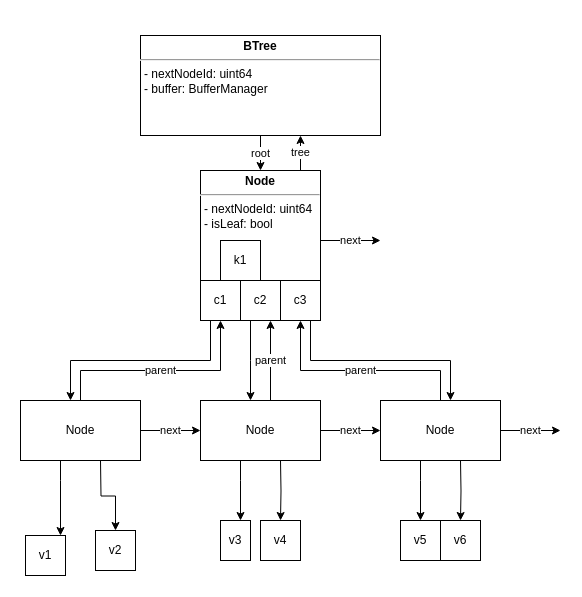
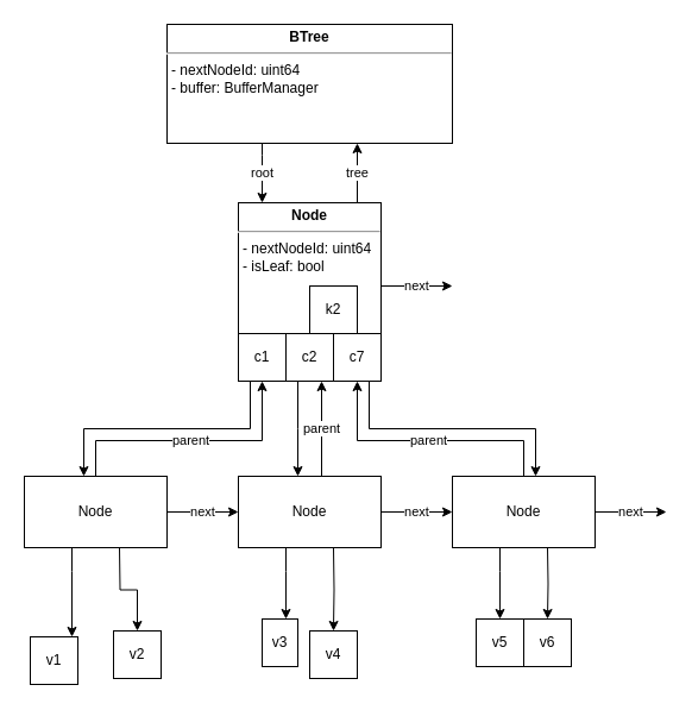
  <mxCell id="0" />
  <mxCell id="1" parent="0" />
  <mxCell id="2" value="root" style="edgeStyle=orthogonalEdgeStyle;rounded=0;orthogonalLoop=1;jettySize=auto;html=1;" edge="1" parent="1" source="3" target="6"><mxGeometry relative="1" as="geometry"><Array as="points"><mxPoint x="220" y="130" /><mxPoint x="220" y="130" /></Array></mxGeometry></mxCell>
- <mxCell id="3" value="&lt;p style=&quot;margin: 4px 0px 0px ; text-align: center ; font-size: 12px&quot;&gt;&lt;b style=&quot;font-size: 12px&quot;&gt;BTree&lt;/b&gt;&lt;/p&gt;&lt;hr style=&quot;font-size: 12px&quot;&gt;&lt;p style=&quot;margin: 0px 0px 0px 4px ; font-size: 12px&quot;&gt;&lt;/p&gt;&lt;p style=&quot;margin: 0px 0px 0px 4px ; font-size: 12px&quot;&gt;&lt;span&gt;- nextNodeId: uint64&lt;/span&gt;&lt;br&gt;&lt;/p&gt;&lt;p style=&quot;margin: 0px 0px 0px 4px ; font-size: 12px&quot;&gt;- buffer: BufferManager&lt;/p&gt;" style="verticalAlign=top;align=left;overflow=fill;fontSize=12;fontFamily=Helvetica;html=1;fillColor=none;" parent="1" vertex="1"><mxGeometry x="140" y="35" width="240" height="100" as="geometry" /></mxCell>
+ <mxCell id="3" value="&lt;p style=&quot;margin: 4px 0px 0px ; text-align: center ; font-size: 12px&quot;&gt;&lt;b style=&quot;font-size: 12px&quot;&gt;BTree&lt;/b&gt;&lt;/p&gt;&lt;hr style=&quot;font-size: 12px&quot;&gt;&lt;p style=&quot;margin: 0px 0px 0px 4px ; font-size: 12px&quot;&gt;&lt;/p&gt;&lt;p style=&quot;margin: 0px 0px 0px 4px ; font-size: 12px&quot;&gt;&lt;span&gt;- nextNodeId: uint64&lt;/span&gt;&lt;br&gt;&lt;/p&gt;&lt;p style=&quot;margin: 0px 0px 0px 4px ; font-size: 12px&quot;&gt;- buffer: BufferManager&lt;/p&gt;" style="verticalAlign=top;align=left;overflow=fill;fontSize=12;fontFamily=Helvetica;html=1;fillColor=none;" parent="1" vertex="1"><mxGeometry x="140" y="20" width="240" height="100" as="geometry" /></mxCell>
  <mxCell id="4" value="tree" style="edgeStyle=orthogonalEdgeStyle;rounded=0;orthogonalLoop=1;jettySize=auto;html=1;" edge="1" parent="1" source="6" target="3"><mxGeometry relative="1" as="geometry"><Array as="points"><mxPoint x="300" y="140" /><mxPoint x="300" y="140" /></Array></mxGeometry></mxCell>
  <mxCell id="5" value="next" style="edgeStyle=orthogonalEdgeStyle;rounded=0;orthogonalLoop=1;jettySize=auto;html=1;" edge="1" parent="1" source="6"><mxGeometry relative="1" as="geometry"><mxPoint x="380" y="240" as="targetPoint" /><Array as="points"><mxPoint x="340" y="240" /><mxPoint x="340" y="240" /></Array></mxGeometry></mxCell>
  <mxCell id="6" value="&lt;p style=&quot;margin: 4px 0px 0px ; text-align: center ; font-size: 12px&quot;&gt;&lt;b style=&quot;font-size: 12px&quot;&gt;Node&lt;/b&gt;&lt;/p&gt;&lt;hr style=&quot;font-size: 12px&quot;&gt;&lt;p style=&quot;margin: 0px 0px 0px 4px ; font-size: 12px&quot;&gt;&lt;/p&gt;&lt;p style=&quot;margin: 0px 0px 0px 4px ; font-size: 12px&quot;&gt;- nextNodeId: uint64&lt;/p&gt;&lt;p style=&quot;margin: 0px 0px 0px 4px ; font-size: 12px&quot;&gt;- isLeaf: bool&lt;/p&gt;" style="verticalAlign=top;align=left;overflow=fill;fontSize=12;fontFamily=Helvetica;html=1;fillColor=none;" vertex="1" parent="1"><mxGeometry x="200" y="170" width="120" height="150" as="geometry" /></mxCell>
  <mxCell id="7" style="edgeStyle=orthogonalEdgeStyle;rounded=0;orthogonalLoop=1;jettySize=auto;html=1;" edge="1" parent="1" source="8" target="19"><mxGeometry relative="1" as="geometry"><Array as="points"><mxPoint x="210" y="360" /><mxPoint x="70" y="360" /></Array></mxGeometry></mxCell>
  <mxCell id="8" value="c1" style="whiteSpace=wrap;html=1;aspect=fixed;fillColor=none;" vertex="1" parent="1"><mxGeometry x="200" y="280" width="40" height="40" as="geometry" /></mxCell>
  <mxCell id="9" style="edgeStyle=orthogonalEdgeStyle;rounded=0;orthogonalLoop=1;jettySize=auto;html=1;" edge="1" parent="1" source="10" target="22"><mxGeometry relative="1" as="geometry"><Array as="points"><mxPoint x="250" y="360" /><mxPoint x="250" y="360" /></Array></mxGeometry></mxCell>
  <mxCell id="10" value="c2" style="whiteSpace=wrap;html=1;aspect=fixed;fillColor=none;" vertex="1" parent="1"><mxGeometry x="240" y="280" width="40" height="40" as="geometry" /></mxCell>
  <mxCell id="11" style="edgeStyle=orthogonalEdgeStyle;rounded=0;orthogonalLoop=1;jettySize=auto;html=1;" edge="1" parent="1" source="12" target="25"><mxGeometry relative="1" as="geometry"><Array as="points"><mxPoint x="310" y="360" /><mxPoint x="450" y="360" /></Array></mxGeometry></mxCell>
- <mxCell id="12" value="c3" style="whiteSpace=wrap;html=1;aspect=fixed;fillColor=none;" vertex="1" parent="1"><mxGeometry x="280" y="280" width="40" height="40" as="geometry" /></mxCell>
- <mxCell id="13" value="k1" style="whiteSpace=wrap;html=1;aspect=fixed;fillColor=none;" vertex="1" parent="1"><mxGeometry x="220" y="240" width="40" height="40" as="geometry" /></mxCell>
+ <mxCell id="12" value="c7" style="whiteSpace=wrap;html=1;aspect=fixed;fillColor=none;" vertex="1" parent="1"><mxGeometry x="280" y="280" width="40" height="40" as="geometry" /></mxCell>
+ <mxCell id="14" value="k2" style="whiteSpace=wrap;html=1;aspect=fixed;fillColor=none;" vertex="1" parent="1"><mxGeometry x="260" y="240" width="40" height="40" as="geometry" /></mxCell>
  <mxCell id="15" value="next" style="edgeStyle=orthogonalEdgeStyle;rounded=0;orthogonalLoop=1;jettySize=auto;html=1;" edge="1" parent="1" source="19" target="22"><mxGeometry relative="1" as="geometry" /></mxCell>
  <mxCell id="16" value="parent" style="edgeStyle=orthogonalEdgeStyle;rounded=0;orthogonalLoop=1;jettySize=auto;html=1;startArrow=none;startFill=0;" edge="1" parent="1" source="19" target="8"><mxGeometry relative="1" as="geometry"><Array as="points"><mxPoint x="80" y="370" /><mxPoint x="220" y="370" /></Array></mxGeometry></mxCell>
  <mxCell id="17" style="edgeStyle=orthogonalEdgeStyle;rounded=0;orthogonalLoop=1;jettySize=auto;html=1;startArrow=none;startFill=0;" edge="1" parent="1" target="26"><mxGeometry relative="1" as="geometry"><mxPoint x="60" y="460" as="sourcePoint" /><Array as="points"><mxPoint x="60" y="480" /><mxPoint x="60" y="480" /></Array></mxGeometry></mxCell>
  <mxCell id="18" style="edgeStyle=orthogonalEdgeStyle;rounded=0;orthogonalLoop=1;jettySize=auto;html=1;startArrow=none;startFill=0;" edge="1" parent="1" target="27"><mxGeometry relative="1" as="geometry"><mxPoint x="100" y="460" as="sourcePoint" /></mxGeometry></mxCell>
  <mxCell id="19" value="Node" style="rounded=0;whiteSpace=wrap;html=1;fillColor=none;" vertex="1" parent="1"><mxGeometry x="20" y="400" width="120" height="60" as="geometry" /></mxCell>
  <mxCell id="20" value="next" style="edgeStyle=orthogonalEdgeStyle;rounded=0;orthogonalLoop=1;jettySize=auto;html=1;" edge="1" parent="1" source="22" target="25"><mxGeometry relative="1" as="geometry" /></mxCell>
  <mxCell id="21" value="parent" style="edgeStyle=orthogonalEdgeStyle;rounded=0;orthogonalLoop=1;jettySize=auto;html=1;startArrow=none;startFill=0;" edge="1" parent="1" source="22" target="10"><mxGeometry relative="1" as="geometry"><Array as="points"><mxPoint x="270" y="360" /><mxPoint x="270" y="360" /></Array></mxGeometry></mxCell>
  <mxCell id="22" value="Node" style="rounded=0;whiteSpace=wrap;html=1;fillColor=none;" vertex="1" parent="1"><mxGeometry x="200" y="400" width="120" height="60" as="geometry" /></mxCell>
  <mxCell id="23" value="next" style="edgeStyle=orthogonalEdgeStyle;rounded=0;orthogonalLoop=1;jettySize=auto;html=1;" edge="1" parent="1" source="25"><mxGeometry relative="1" as="geometry"><mxPoint x="560" y="430" as="targetPoint" /></mxGeometry></mxCell>
  <mxCell id="24" value="parent" style="edgeStyle=orthogonalEdgeStyle;rounded=0;orthogonalLoop=1;jettySize=auto;html=1;startArrow=none;startFill=0;" edge="1" parent="1" source="25" target="12"><mxGeometry relative="1" as="geometry"><Array as="points"><mxPoint x="440" y="370" /><mxPoint x="300" y="370" /></Array></mxGeometry></mxCell>
  <mxCell id="25" value="Node" style="rounded=0;whiteSpace=wrap;html=1;fillColor=none;" vertex="1" parent="1"><mxGeometry x="380" y="400" width="120" height="60" as="geometry" /></mxCell>
  <mxCell id="26" value="v1" style="whiteSpace=wrap;html=1;aspect=fixed;fillColor=none;" vertex="1" parent="1"><mxGeometry x="25" y="535" width="40" height="40" as="geometry" /></mxCell>
  <mxCell id="27" value="v2" style="whiteSpace=wrap;html=1;aspect=fixed;fillColor=none;" vertex="1" parent="1"><mxGeometry x="95" y="530" width="40" height="40" as="geometry" /></mxCell>
  <mxCell id="28" style="edgeStyle=orthogonalEdgeStyle;rounded=0;orthogonalLoop=1;jettySize=auto;html=1;startArrow=none;startFill=0;" edge="1" parent="1" target="30"><mxGeometry relative="1" as="geometry"><mxPoint x="240" y="460" as="sourcePoint" /><Array as="points"><mxPoint x="240" y="480" /><mxPoint x="240" y="480" /></Array></mxGeometry></mxCell>
  <mxCell id="29" style="edgeStyle=orthogonalEdgeStyle;rounded=0;orthogonalLoop=1;jettySize=auto;html=1;startArrow=none;startFill=0;" edge="1" parent="1" target="31"><mxGeometry relative="1" as="geometry"><mxPoint x="280" y="460" as="sourcePoint" /></mxGeometry></mxCell>
  <mxCell id="30" value="v3" style="whiteSpace=wrap;html=1;aspect=fixed;fillColor=none;" vertex="1" parent="1"><mxGeometry x="220" y="520" width="30" height="40" as="geometry" /></mxCell>
- <mxCell id="31" value="v4" style="whiteSpace=wrap;html=1;aspect=fixed;fillColor=none;" vertex="1" parent="1"><mxGeometry x="260" y="520" width="40" height="40" as="geometry" /></mxCell>
+ <mxCell id="31" value="v4" style="whiteSpace=wrap;html=1;aspect=fixed;fillColor=none;" vertex="1" parent="1"><mxGeometry x="260" y="530" width="40" height="40" as="geometry" /></mxCell>
  <mxCell id="32" style="edgeStyle=orthogonalEdgeStyle;rounded=0;orthogonalLoop=1;jettySize=auto;html=1;startArrow=none;startFill=0;" edge="1" parent="1" target="34"><mxGeometry relative="1" as="geometry"><mxPoint x="420" y="460" as="sourcePoint" /><Array as="points"><mxPoint x="420" y="480" /><mxPoint x="420" y="480" /></Array></mxGeometry></mxCell>
  <mxCell id="33" style="edgeStyle=orthogonalEdgeStyle;rounded=0;orthogonalLoop=1;jettySize=auto;html=1;startArrow=none;startFill=0;" edge="1" parent="1" target="35"><mxGeometry relative="1" as="geometry"><mxPoint x="460" y="460" as="sourcePoint" /></mxGeometry></mxCell>
  <mxCell id="34" value="v5" style="whiteSpace=wrap;html=1;aspect=fixed;fillColor=none;" vertex="1" parent="1"><mxGeometry x="400" y="520" width="40" height="40" as="geometry" /></mxCell>
  <mxCell id="35" value="v6" style="whiteSpace=wrap;html=1;aspect=fixed;fillColor=none;" vertex="1" parent="1"><mxGeometry x="440" y="520" width="40" height="40" as="geometry" /></mxCell>
